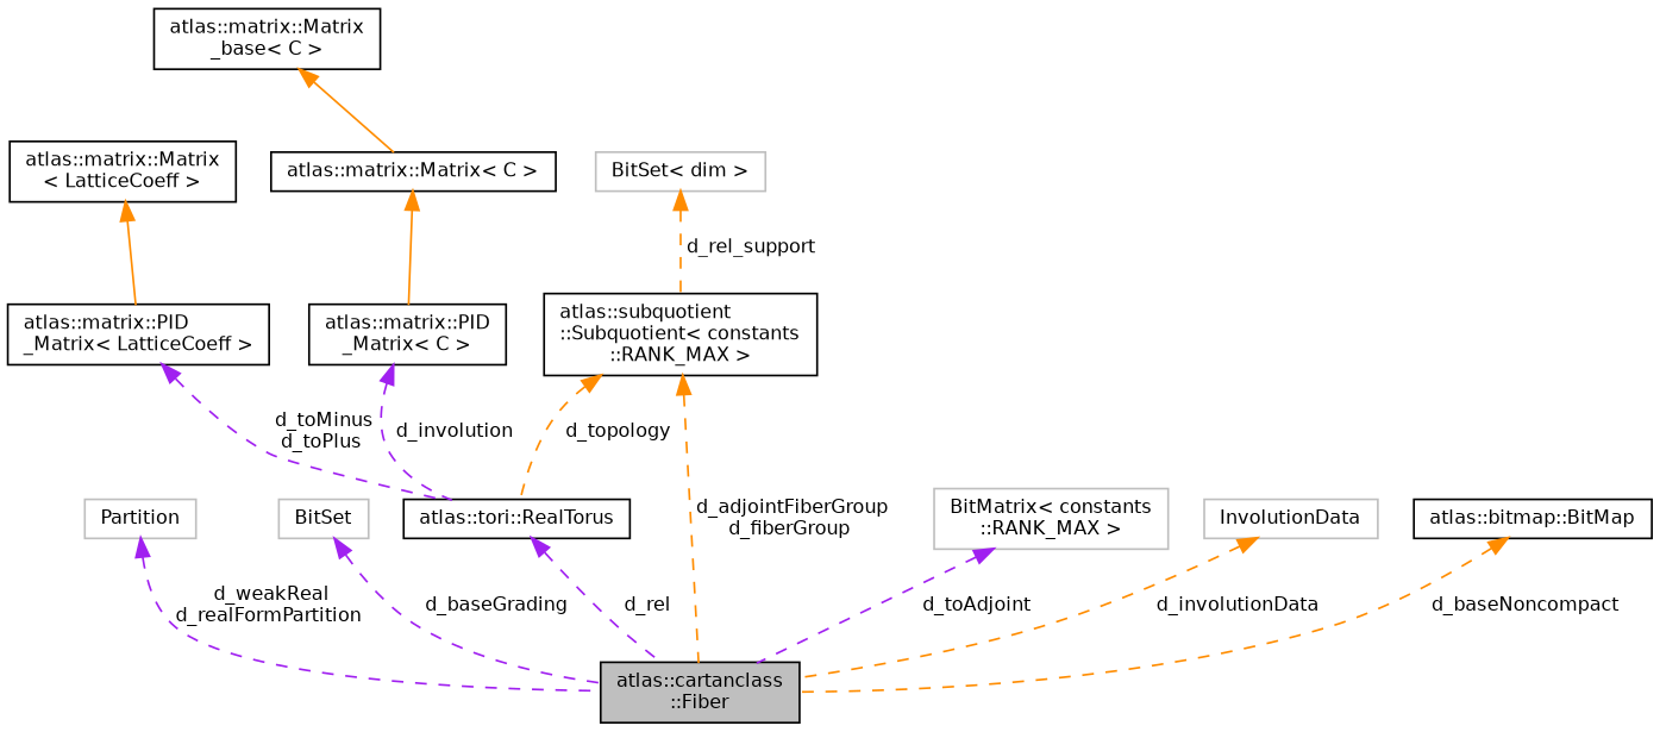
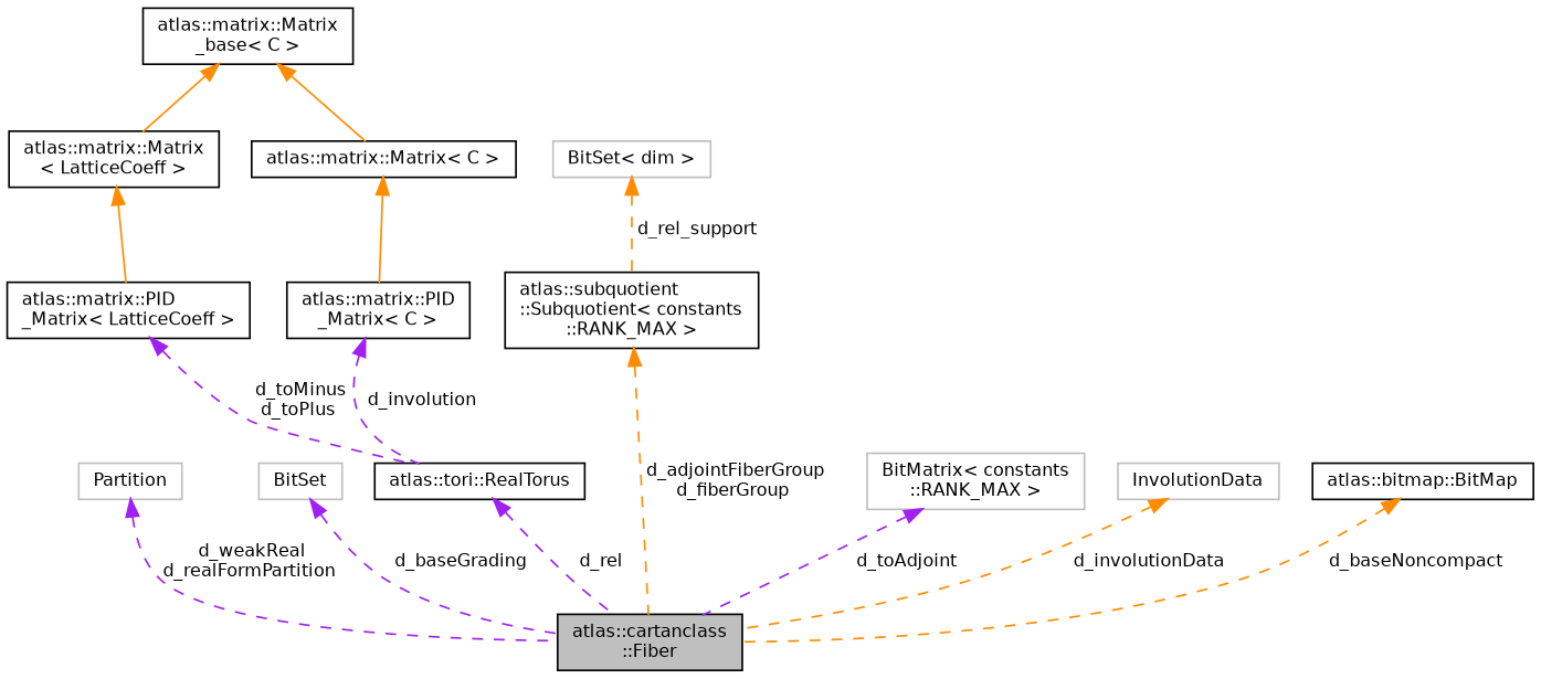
  digraph {
    rankdir=TB
    node [color=black fillcolor=white fontname=Helvetica fontsize=10 shape=record style=filled]
    edge [color=darkorange dir=back fontname=Helvetica fontsize=10 labelfontname=Helvetica labelfontsize=10 style=dashed]
    n1 [fillcolor=grey75 fontcolor=black height=0.2 label="atlas::cartanclass\l::Fiber" width=0.4]
    n2 [color=grey75 height=0.2 label=Partition width=0.4]
    n3 [color=grey75 height=0.2 label=BitSet width=0.4]
    n4 [height=0.2 label="atlas::subquotient\l::Subquotient\< constants\l::RANK_MAX \>" width=0.4]
    n5 [height=0.2 label="atlas::tori::RealTorus" width=0.4]
    n6 [color=grey75 height=0.2 label="BitSet\< dim \>" width=0.4]
    n7 [color=grey75 height=0.2 label="BitMatrix\< constants\l::RANK_MAX \>" width=0.4]
    n8 [height=0.2 label="atlas::matrix::PID\l_Matrix\< LatticeCoeff \>" width=0.4]
    n9 [height=0.2 label="atlas::matrix::Matrix\l\< LatticeCoeff \>" width=0.4]
    n10 [height=0.2 label="atlas::matrix::Matrix\l_base\< C \>" width=0.4]
    n11 [height=0.2 label="atlas::matrix::Matrix\< C \>" width=0.4]
    n12 [height=0.2 label="atlas::matrix::PID\l_Matrix\< C \>" width=0.4]
    n13 [color=grey75 height=0.2 label=InvolutionData width=0.4]
    n14 [height=0.2 label="atlas::bitmap::BitMap" width=0.4]
    n2 -> n1 [color=purple label=" d_weakReal\nd_realFormPartition"]
    n3 -> n1 [color=purple label=" d_baseGrading"]
    n4 -> n1 [label=" d_adjointFiberGroup\nd_fiberGroup"]
-   n4 -> n5 [label=" d_topology"]
    n5 -> n1 [color=purple label=" d_rel"]
    n6 -> n4 [label=" d_rel_support"]
    n7 -> n1 [color=purple label=" d_toAdjoint"]
    n8 -> n5 [color=purple label=" d_toMinus\nd_toPlus"]
    n9 -> n8 [style=solid]
+   n10 -> n9 [style=solid]
    n10 -> n11 [style=solid]
    n11 -> n12 [style=solid]
    n12 -> n5 [color=purple label=" d_involution"]
    n13 -> n1 [label=" d_involutionData"]
    n14 -> n1 [label=" d_baseNoncompact"]
  }
